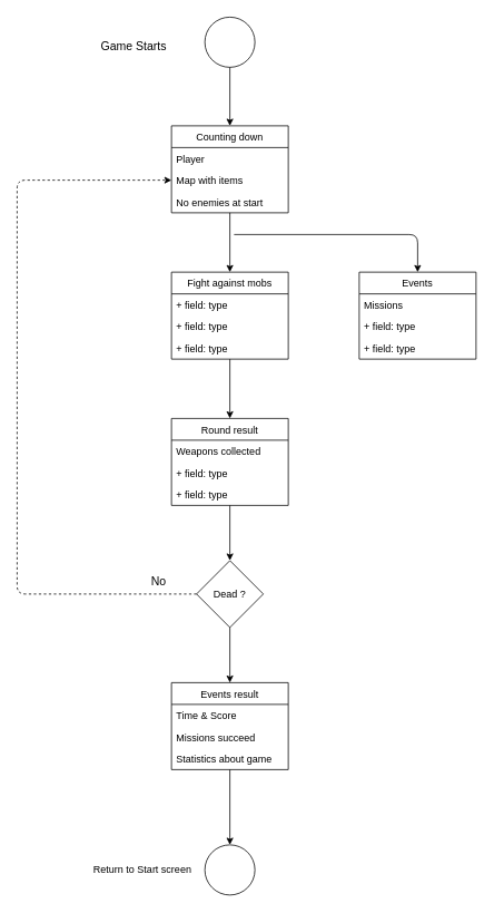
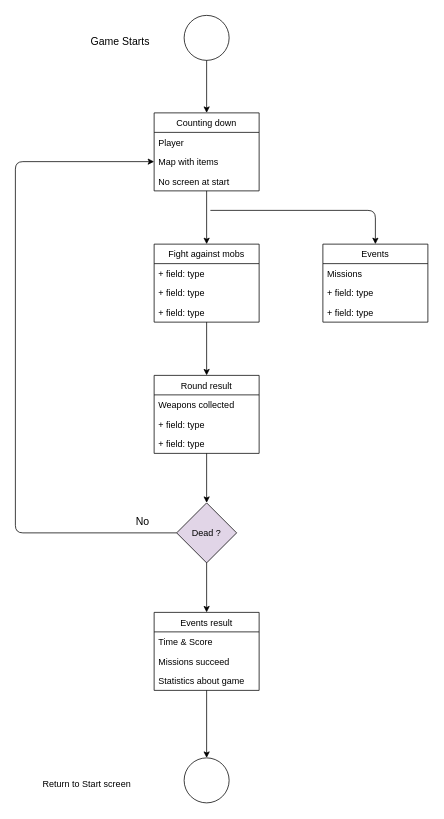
  <mxCell id="0" />
  <mxCell id="1" parent="0" />
  <mxCell id="2" value="" style="ellipse;whiteSpace=wrap;html=1;aspect=fixed;" vertex="1" parent="1"><mxGeometry x="245" y="20" width="60" height="60" as="geometry" /></mxCell>
  <mxCell id="3" value="&lt;font style=&quot;font-size: 14px&quot;&gt;Game Starts&lt;/font&gt;" style="text;html=1;strokeColor=none;fillColor=none;align=center;verticalAlign=middle;whiteSpace=wrap;rounded=0;" vertex="1" parent="1"><mxGeometry x="110" y="40" width="100" height="30" as="geometry" /></mxCell>
  <mxCell id="4" value="Counting down" style="swimlane;fontStyle=0;childLayout=stackLayout;horizontal=1;startSize=26;fillColor=none;horizontalStack=0;resizeParent=1;resizeParentMax=0;resizeLast=0;collapsible=1;marginBottom=0;" vertex="1" parent="1"><mxGeometry x="205" y="150" width="140" height="104" as="geometry" /></mxCell>
  <mxCell id="5" value="Player" style="text;strokeColor=none;fillColor=none;align=left;verticalAlign=top;spacingLeft=4;spacingRight=4;overflow=hidden;rotatable=0;points=[[0,0.5],[1,0.5]];portConstraint=eastwest;" vertex="1" parent="4"><mxGeometry y="26" width="140" height="26" as="geometry" /></mxCell>
  <mxCell id="6" value="Map with items" style="text;strokeColor=none;fillColor=none;align=left;verticalAlign=top;spacingLeft=4;spacingRight=4;overflow=hidden;rotatable=0;points=[[0,0.5],[1,0.5]];portConstraint=eastwest;" vertex="1" parent="4"><mxGeometry y="52" width="140" height="26" as="geometry" /></mxCell>
- <mxCell id="7" value="No enemies at start" style="text;strokeColor=none;fillColor=none;align=left;verticalAlign=top;spacingLeft=4;spacingRight=4;overflow=hidden;rotatable=0;points=[[0,0.5],[1,0.5]];portConstraint=eastwest;" vertex="1" parent="4"><mxGeometry y="78" width="140" height="26" as="geometry" /></mxCell>
+ <mxCell id="7" value="No screen at start" style="text;strokeColor=none;fillColor=none;align=left;verticalAlign=top;spacingLeft=4;spacingRight=4;overflow=hidden;rotatable=0;points=[[0,0.5],[1,0.5]];portConstraint=eastwest;" vertex="1" parent="4"><mxGeometry y="78" width="140" height="26" as="geometry" /></mxCell>
  <mxCell id="8" value="" style="endArrow=classic;html=1;exitX=0.5;exitY=1;exitDx=0;exitDy=0;entryX=0.5;entryY=0;entryDx=0;entryDy=0;" edge="1" parent="1" source="2" target="4"><mxGeometry width="50" height="50" relative="1" as="geometry"><mxPoint x="250" y="160" as="sourcePoint" /><mxPoint x="300" y="110" as="targetPoint" /></mxGeometry></mxCell>
  <mxCell id="9" value="Fight against mobs" style="swimlane;fontStyle=0;childLayout=stackLayout;horizontal=1;startSize=26;fillColor=none;horizontalStack=0;resizeParent=1;resizeParentMax=0;resizeLast=0;collapsible=1;marginBottom=0;" vertex="1" parent="1"><mxGeometry x="205" y="325" width="140" height="104" as="geometry" /></mxCell>
  <mxCell id="10" value="+ field: type" style="text;strokeColor=none;fillColor=none;align=left;verticalAlign=top;spacingLeft=4;spacingRight=4;overflow=hidden;rotatable=0;points=[[0,0.5],[1,0.5]];portConstraint=eastwest;" vertex="1" parent="9"><mxGeometry y="26" width="140" height="26" as="geometry" /></mxCell>
  <mxCell id="11" value="+ field: type" style="text;strokeColor=none;fillColor=none;align=left;verticalAlign=top;spacingLeft=4;spacingRight=4;overflow=hidden;rotatable=0;points=[[0,0.5],[1,0.5]];portConstraint=eastwest;" vertex="1" parent="9"><mxGeometry y="52" width="140" height="26" as="geometry" /></mxCell>
  <mxCell id="12" value="+ field: type" style="text;strokeColor=none;fillColor=none;align=left;verticalAlign=top;spacingLeft=4;spacingRight=4;overflow=hidden;rotatable=0;points=[[0,0.5],[1,0.5]];portConstraint=eastwest;" vertex="1" parent="9"><mxGeometry y="78" width="140" height="26" as="geometry" /></mxCell>
  <mxCell id="13" value="" style="endArrow=classic;html=1;entryX=0.5;entryY=0;entryDx=0;entryDy=0;exitX=0.5;exitY=1;exitDx=0;exitDy=0;" edge="1" parent="1" source="4" target="9"><mxGeometry width="50" height="50" relative="1" as="geometry"><mxPoint x="275" y="310" as="sourcePoint" /><mxPoint x="180" y="280" as="targetPoint" /></mxGeometry></mxCell>
- <mxCell id="14" value="Dead ?" style="rhombus;whiteSpace=wrap;html=1;" vertex="1" parent="1"><mxGeometry x="235" y="670" width="80" height="80" as="geometry" /></mxCell>
- <mxCell id="15" value="" style="endArrow=classic;html=1;exitX=0;exitY=0.5;exitDx=0;exitDy=0;entryX=0;entryY=0.5;entryDx=0;entryDy=0;dashed=1;" edge="1" parent="1" source="14" target="6"><mxGeometry width="50" height="50" relative="1" as="geometry"><mxPoint x="150" y="660" as="sourcePoint" /><mxPoint x="70" y="210" as="targetPoint" /><Array as="points"><mxPoint x="20" y="710" /><mxPoint x="20" y="215" /></Array></mxGeometry></mxCell>
+ <mxCell id="14" value="Dead ?" style="rhombus;whiteSpace=wrap;html=1;fillColor=#e1d5e7;" vertex="1" parent="1"><mxGeometry x="235" y="670" width="80" height="80" as="geometry" /></mxCell>
+ <mxCell id="15" value="" style="endArrow=classic;html=1;exitX=0;exitY=0.5;exitDx=0;exitDy=0;entryX=0;entryY=0.5;entryDx=0;entryDy=0;" edge="1" parent="1" source="14" target="6"><mxGeometry width="50" height="50" relative="1" as="geometry"><mxPoint x="150" y="660" as="sourcePoint" /><mxPoint x="70" y="210" as="targetPoint" /><Array as="points"><mxPoint x="20" y="710" /><mxPoint x="20" y="215" /></Array></mxGeometry></mxCell>
  <mxCell id="16" value="&lt;font style=&quot;font-size: 14px&quot;&gt;No&lt;/font&gt;" style="text;html=1;strokeColor=none;fillColor=none;align=center;verticalAlign=middle;whiteSpace=wrap;rounded=0;" vertex="1" parent="1"><mxGeometry x="170" y="685" width="40" height="20" as="geometry" /></mxCell>
  <mxCell id="17" value="Round result" style="swimlane;fontStyle=0;childLayout=stackLayout;horizontal=1;startSize=26;fillColor=none;horizontalStack=0;resizeParent=1;resizeParentMax=0;resizeLast=0;collapsible=1;marginBottom=0;" vertex="1" parent="1"><mxGeometry x="205" y="500" width="140" height="104" as="geometry" /></mxCell>
  <mxCell id="18" value="Weapons collected" style="text;strokeColor=none;fillColor=none;align=left;verticalAlign=top;spacingLeft=4;spacingRight=4;overflow=hidden;rotatable=0;points=[[0,0.5],[1,0.5]];portConstraint=eastwest;" vertex="1" parent="17"><mxGeometry y="26" width="140" height="26" as="geometry" /></mxCell>
  <mxCell id="19" value="+ field: type" style="text;strokeColor=none;fillColor=none;align=left;verticalAlign=top;spacingLeft=4;spacingRight=4;overflow=hidden;rotatable=0;points=[[0,0.5],[1,0.5]];portConstraint=eastwest;" vertex="1" parent="17"><mxGeometry y="52" width="140" height="26" as="geometry" /></mxCell>
  <mxCell id="20" value="+ field: type" style="text;strokeColor=none;fillColor=none;align=left;verticalAlign=top;spacingLeft=4;spacingRight=4;overflow=hidden;rotatable=0;points=[[0,0.5],[1,0.5]];portConstraint=eastwest;" vertex="1" parent="17"><mxGeometry y="78" width="140" height="26" as="geometry" /></mxCell>
  <mxCell id="21" value="" style="endArrow=classic;html=1;exitX=0.5;exitY=1;exitDx=0;exitDy=0;entryX=0.5;entryY=0;entryDx=0;entryDy=0;" edge="1" parent="1" source="9" target="17"><mxGeometry width="50" height="50" relative="1" as="geometry"><mxPoint x="360" y="490" as="sourcePoint" /><mxPoint x="410" y="440" as="targetPoint" /></mxGeometry></mxCell>
  <mxCell id="22" value="" style="endArrow=classic;html=1;exitX=0.5;exitY=1;exitDx=0;exitDy=0;entryX=0.5;entryY=0;entryDx=0;entryDy=0;" edge="1" parent="1" source="17" target="14"><mxGeometry width="50" height="50" relative="1" as="geometry"><mxPoint x="320" y="670" as="sourcePoint" /><mxPoint x="370" y="620" as="targetPoint" /></mxGeometry></mxCell>
  <mxCell id="23" value="Events result" style="swimlane;fontStyle=0;childLayout=stackLayout;horizontal=1;startSize=26;fillColor=none;horizontalStack=0;resizeParent=1;resizeParentMax=0;resizeLast=0;collapsible=1;marginBottom=0;" vertex="1" parent="1"><mxGeometry x="205" y="816" width="140" height="104" as="geometry" /></mxCell>
  <mxCell id="24" value="Time &amp; Score" style="text;strokeColor=none;fillColor=none;align=left;verticalAlign=top;spacingLeft=4;spacingRight=4;overflow=hidden;rotatable=0;points=[[0,0.5],[1,0.5]];portConstraint=eastwest;" vertex="1" parent="23"><mxGeometry y="26" width="140" height="26" as="geometry" /></mxCell>
  <mxCell id="25" value="Missions succeed" style="text;strokeColor=none;fillColor=none;align=left;verticalAlign=top;spacingLeft=4;spacingRight=4;overflow=hidden;rotatable=0;points=[[0,0.5],[1,0.5]];portConstraint=eastwest;" vertex="1" parent="23"><mxGeometry y="52" width="140" height="26" as="geometry" /></mxCell>
  <mxCell id="26" value="Statistics about game" style="text;strokeColor=none;fillColor=none;align=left;verticalAlign=top;spacingLeft=4;spacingRight=4;overflow=hidden;rotatable=0;points=[[0,0.5],[1,0.5]];portConstraint=eastwest;" vertex="1" parent="23"><mxGeometry y="78" width="140" height="26" as="geometry" /></mxCell>
  <mxCell id="27" value="" style="endArrow=classic;html=1;exitX=0.5;exitY=1;exitDx=0;exitDy=0;entryX=0.5;entryY=0;entryDx=0;entryDy=0;" edge="1" parent="1" source="14" target="23"><mxGeometry width="50" height="50" relative="1" as="geometry"><mxPoint x="330" y="800" as="sourcePoint" /><mxPoint x="380" y="750" as="targetPoint" /></mxGeometry></mxCell>
  <mxCell id="28" value="" style="ellipse;whiteSpace=wrap;html=1;aspect=fixed;" vertex="1" parent="1"><mxGeometry x="245" y="1010" width="60" height="60" as="geometry" /></mxCell>
  <mxCell id="29" value="" style="endArrow=classic;html=1;exitX=0.5;exitY=1;exitDx=0;exitDy=0;entryX=0.5;entryY=0;entryDx=0;entryDy=0;" edge="1" parent="1" source="23" target="28"><mxGeometry width="50" height="50" relative="1" as="geometry"><mxPoint x="310" y="990" as="sourcePoint" /><mxPoint x="360" y="940" as="targetPoint" /></mxGeometry></mxCell>
- <mxCell id="30" value="Return to Start screen" style="text;html=1;strokeColor=none;fillColor=none;align=center;verticalAlign=middle;whiteSpace=wrap;rounded=0;" vertex="1" parent="1"><mxGeometry x="102.5" y="1025" width="135" height="30" as="geometry" /></mxCell>
+ <mxCell id="30" value="Return to Start screen" style="text;html=1;strokeColor=none;fillColor=none;align=center;verticalAlign=middle;whiteSpace=wrap;rounded=0;" vertex="1" parent="1"><mxGeometry x="47.5" y="1030" width="135" height="30" as="geometry" /></mxCell>
  <mxCell id="31" value="Events" style="swimlane;fontStyle=0;childLayout=stackLayout;horizontal=1;startSize=26;fillColor=none;horizontalStack=0;resizeParent=1;resizeParentMax=0;resizeLast=0;collapsible=1;marginBottom=0;" vertex="1" parent="1"><mxGeometry x="430" y="325" width="140" height="104" as="geometry" /></mxCell>
  <mxCell id="32" value="Missions" style="text;strokeColor=none;fillColor=none;align=left;verticalAlign=top;spacingLeft=4;spacingRight=4;overflow=hidden;rotatable=0;points=[[0,0.5],[1,0.5]];portConstraint=eastwest;" vertex="1" parent="31"><mxGeometry y="26" width="140" height="26" as="geometry" /></mxCell>
  <mxCell id="33" value="+ field: type" style="text;strokeColor=none;fillColor=none;align=left;verticalAlign=top;spacingLeft=4;spacingRight=4;overflow=hidden;rotatable=0;points=[[0,0.5],[1,0.5]];portConstraint=eastwest;" vertex="1" parent="31"><mxGeometry y="52" width="140" height="26" as="geometry" /></mxCell>
  <mxCell id="34" value="+ field: type" style="text;strokeColor=none;fillColor=none;align=left;verticalAlign=top;spacingLeft=4;spacingRight=4;overflow=hidden;rotatable=0;points=[[0,0.5],[1,0.5]];portConstraint=eastwest;" vertex="1" parent="31"><mxGeometry y="78" width="140" height="26" as="geometry" /></mxCell>
  <mxCell id="35" value="" style="endArrow=classic;html=1;entryX=0.5;entryY=0;entryDx=0;entryDy=0;" edge="1" parent="1" target="31"><mxGeometry width="50" height="50" relative="1" as="geometry"><mxPoint x="280" y="280" as="sourcePoint" /><mxPoint x="420" y="260" as="targetPoint" /><Array as="points"><mxPoint x="500" y="280" /></Array></mxGeometry></mxCell>
